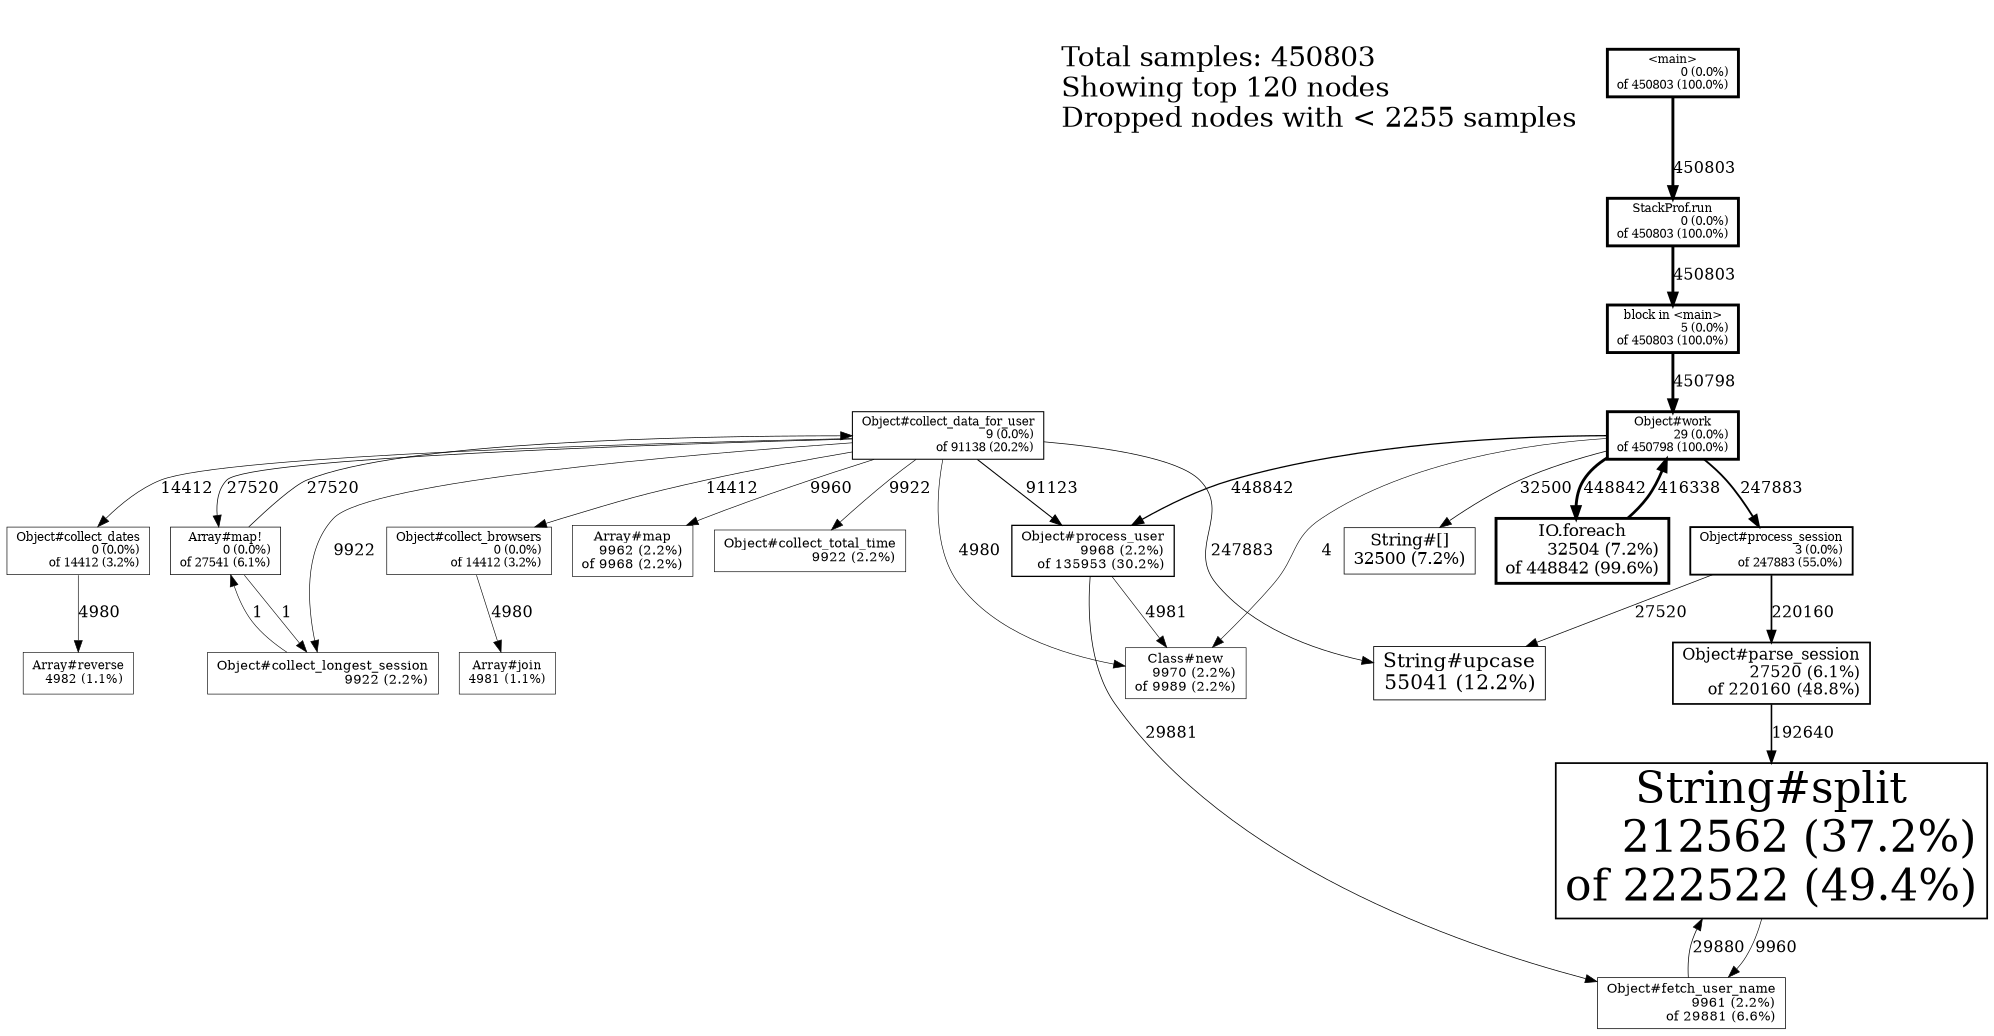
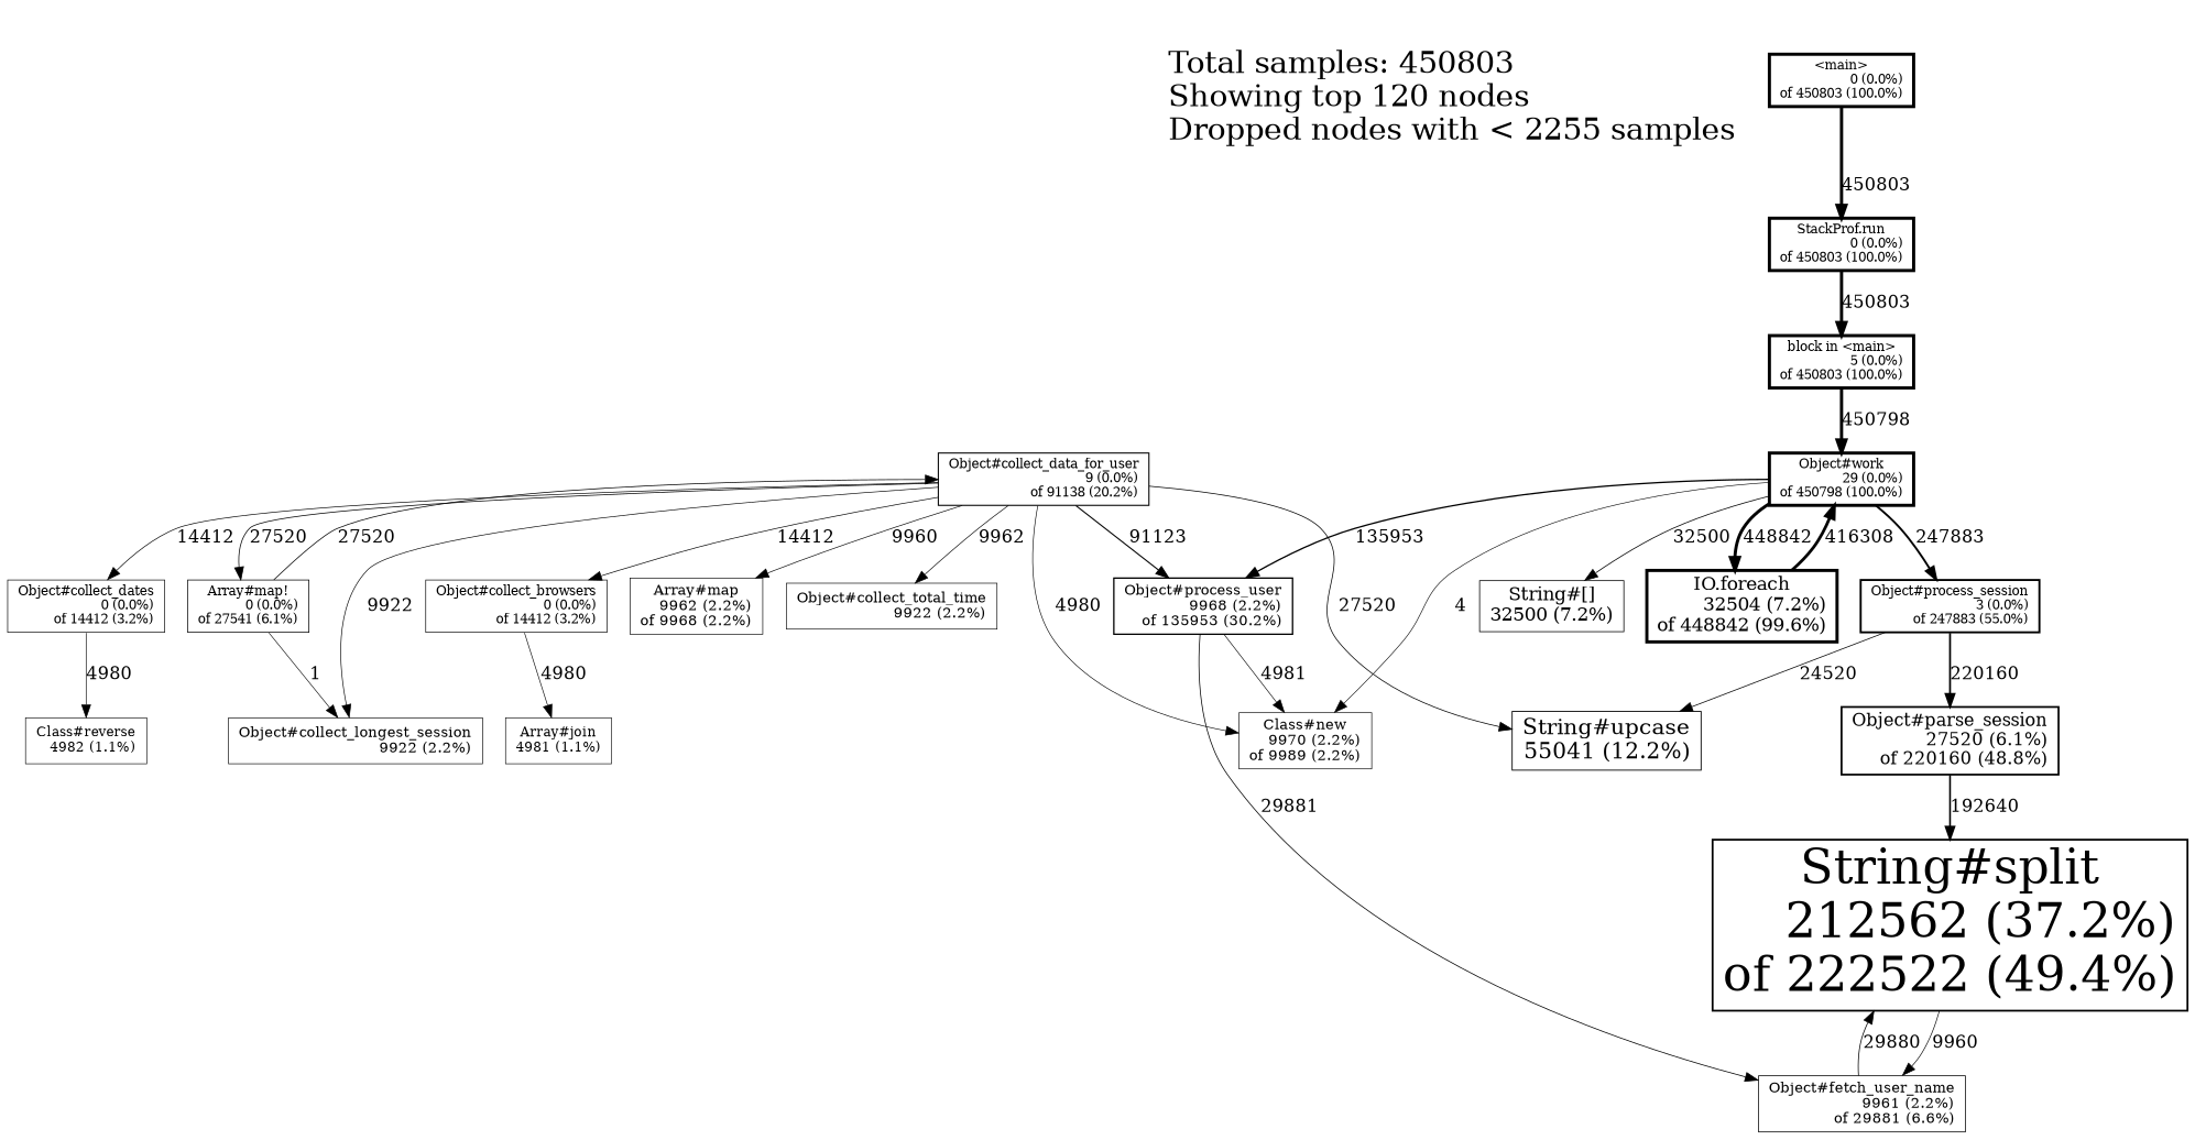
  digraph {
    node [fontsize=10.0 shape=box penwidth=2.5]
    edge [penwidth=0.6220932425028227 weight=27520]
    n1 [fontsize=24 label="\nTotal samples: 450803\lShowing top 120 nodes\lDropped nodes with < 2255 samples\l" shape=plaintext penwidth=""]
    n2 [label="StackProf.run\n0 (0.0%)\rof 450803 (100.0%)\r"]
    n3 [fontsize=10.000658631364026 label="block in <main>\n5 (0.0%)\rof 450803 (100.0%)\r"]
    n4 [fontsize=10.003820061911348 label="Object#work\n29 (0.0%)\rof 450798 (100.0%)\r" penwidth=2.499977817361464]
    n5 [label="<main>\n0 (0.0%)\rof 450803 (100.0%)\r"]
    n6 [fontsize=14.281630771257326 label="IO.foreach\n32504 (7.2%)\rof 448842 (99.6%)\r" penwidth=2.4912999691661324]
    n7 [fontsize=10.000395178818415 label="Object#process_session\n3 (0.0%)\rof 247883 (55.0%)\r" penwidth=1.5997397976499712]
    n8 [fontsize=11.313047487321347 label="Object#process_user\n9968 (2.2%)\rof 135953 (30.2%)\r" penwidth=1.1031592513803146]
    n9 [fontsize=14.281103866166106 label="String#[]\n32500 (7.2%)\r" penwidth=0.6441871504848016]
    n10 [fontsize=11.313310939866957 label="Class#new\n9970 (2.2%)\rof 9989 (2.2%)\r" penwidth=0.5443031656843454]
    n11 [fontsize=13.625107027596655 label="Object#parse_session\n27520 (6.1%)\rof 220160 (48.8%)\r" penwidth=1.476745940022582]
    n12 [fontsize=17.250345781466116 label="String#upcase\n55041 (12.2%)\r" penwidth=0.7441909215333526]
    n13 [fontsize=11.312125403411711 label="Object#fetch_user_name\n9961 (2.2%)\rof 29881 (6.6%)\r" penwidth=0.6325678844195801]
    n14 [fontsize=38.0 label="String#split\n212562 (37.2%)\rof 222522 (49.4%)\r" penwidth=1.4872250184670466]
    n15 [fontsize=10.001185536455246 label="Object#collect_data_for_user\n9 (0.0%)\rof 91138 (20.2%)\r" penwidth=0.9043362621810414]
    n16 [label="Array#map!\n0 (0.0%)\rof 27541 (6.1%)\r" penwidth=0.6221864095846744]
    n17 [label="Object#collect_browsers\n0 (0.0%)\rof 14412 (3.2%)\r" penwidth=0.5639392373165218]
    n18 [label="Object#collect_dates\n0 (0.0%)\rof 14412 (3.2%)\r" penwidth=0.5639392373165218]
    n19 [fontsize=11.312257129684516 label="Array#map\n9962 (2.2%)\rof 9968 (2.2%)\r" penwidth=0.5442233081856155]
    n20 [fontsize=11.30698807877231 label="Object#collect_longest_session\n9922 (2.2%)\r" penwidth=0.5440192279110831]
    n21 [fontsize=11.30698807877231 label="Object#collect_total_time\n9922 (2.2%)\r" penwidth=0.5440192279110831]
    n22 [fontsize=10.656128564842257 label="Array#join\n4981 (1.1%)\r" penwidth=0.5220983445096861]
-   n23 [fontsize=10.656260291115062 label="Array#reverse\n4982 (1.1%)\r" penwidth=0.5221027810373933]
+   n23 [fontsize=10.656260291115062 label="Class#reverse\n4982 (1.1%)\r" penwidth=0.5221027810373933]
    n2 -> n3 [label=450803 penwidth=2.5 weight=450803]
    n3 -> n4 [label=450798 penwidth=2.499977817361464 weight=450798]
    n4 -> n6 [label=448842 penwidth=2.4912999691661324 weight=448842]
    n4 -> n7 [label=247883 penwidth=1.5997397976499712 weight=247883]
-   n4 -> n8 [label=448842 penwidth=1.1031592513803146 weight=135953]
+   n4 -> n8 [label=135953 penwidth=1.1031592513803146 weight=135953]
    n4 -> n9 [label=32500 penwidth=0.6441871504848016 weight=32500]
    n4 -> n10 [label=4 penwidth=0.5000177461108289 weight=4]
    n5 -> n2 [label=450803 penwidth=2.5 weight=450803]
-   n6 -> n4 [label=416338 penwidth=2.347095072570502 weight=416338]
+   n6 -> n4 [label=416308 penwidth=2.347095072570502 weight=416338]
    n7 -> n11 [label=220160 penwidth=1.476745940022582 weight=220160]
-   n7 -> n12 [label=27520]
+   n7 -> n12 [label=24520]
    n8 -> n10 [label=4981 penwidth=0.5220983445096861 weight=4981]
    n8 -> n13 [label=29881 penwidth=0.6325678844195801 weight=29881]
    n11 -> n14 [label=192640 penwidth=1.354652697519759 weight=192640]
    n13 -> n14 [label=29880 penwidth=0.6325634478918729 weight=29880]
    n14 -> n13 [label=9960 penwidth=0.5441878159639576 weight=9960]
    n15 -> n8 [label=91123 penwidth=0.904269714265433 weight=91123]
    n15 -> n10 [label=4980 penwidth=0.5220939079819789 weight=4980]
-   n15 -> n12 [label=247883]
+   n15 -> n12 [label=27520]
    n15 -> n16 [label=27520]
    n15 -> n17 [label=14412 penwidth=0.5639392373165218 weight=14412]
    n15 -> n18 [label=14412 penwidth=0.5639392373165218 weight=14412]
    n15 -> n19 [label=9960 penwidth=0.5441878159639576 weight=9960]
    n15 -> n20 [label=9922 penwidth=0.5440192279110831 weight=9922]
-   n15 -> n21 [label=9922 penwidth=0.5440192279110831 weight=9922]
+   n15 -> n21 [label=9962 penwidth=0.5440192279110831 weight=9922]
    n16 -> n15 [label=27520]
    n16 -> n20 [label=1 penwidth=0.5000044365277072 weight=1]
    n17 -> n22 [label=4980 penwidth=0.5220939079819789 weight=4980]
    n18 -> n23 [label=4980 penwidth=0.5220939079819789 weight=4980]
-   n20 -> n16 [label=1 penwidth=0.5000044365277072 weight=1]
  }
